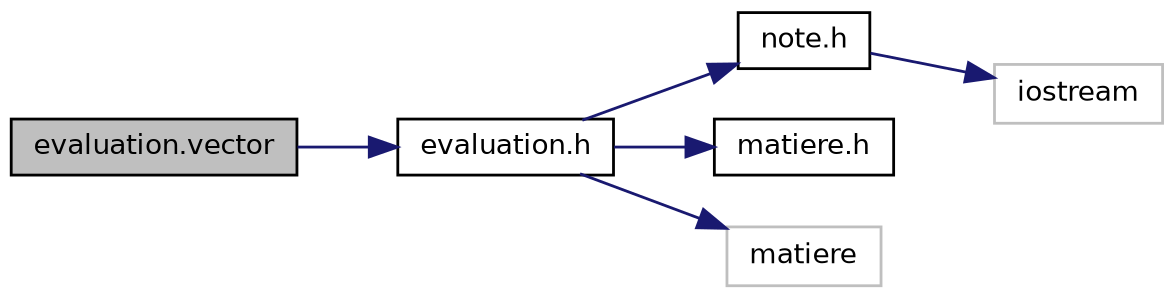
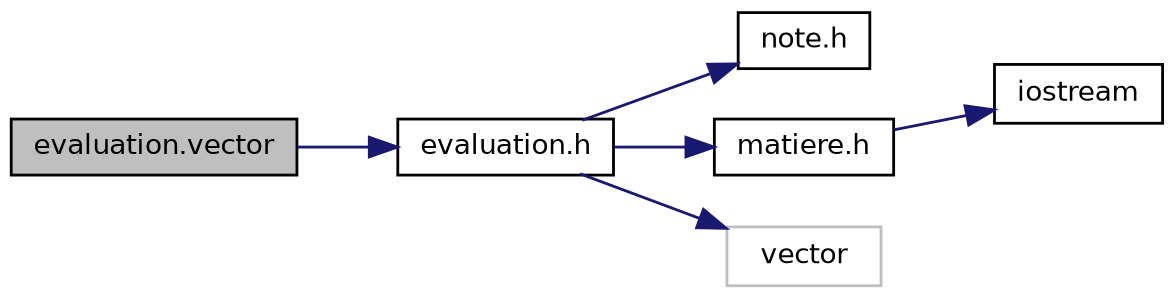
  digraph {
    rankdir=LR
    node [color=black fillcolor=white fontname=Helvetica fontsize=10 shape=record style=filled]
    edge [color=midnightblue fontname=Helvetica fontsize=10 labelfontname=Helvetica labelfontsize=10 style=solid]
    n1 [fillcolor=grey75 fontcolor=black height=0.2 label="evaluation.vector" width=0.4]
    n2 [height=0.2 label="evaluation.h" width=0.4]
    n3 [height=0.2 label="note.h" width=0.4]
    n4 [height=0.2 label="matiere.h" width=0.4]
-   n5 [color=grey75 height=0.2 label=matiere width=0.4]
-   n6 [color=grey75 height=0.2 label=iostream width=0.4]
+   n5 [color=grey75 height=0.2 label=vector width=0.4]
+   n6 [height=0.2 label=iostream width=0.4]
    n1 -> n2
    n2 -> n3
    n2 -> n4
    n2 -> n5
-   n3 -> n6
+   n4 -> n6
  }
